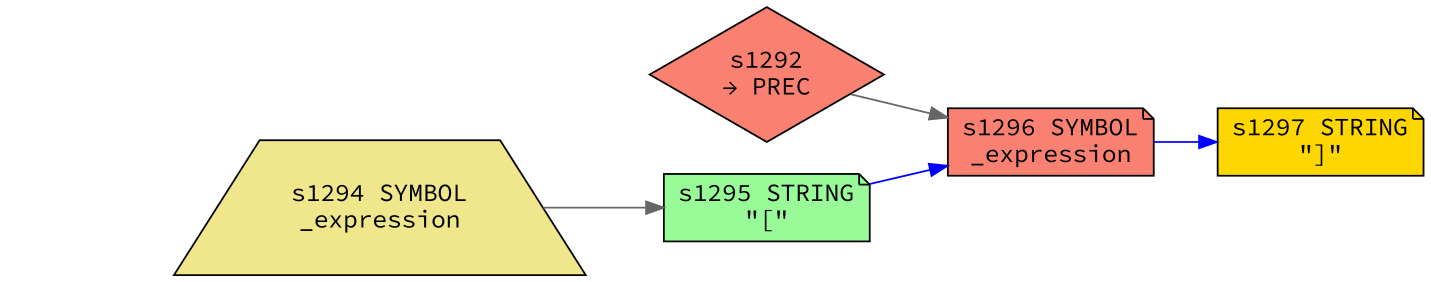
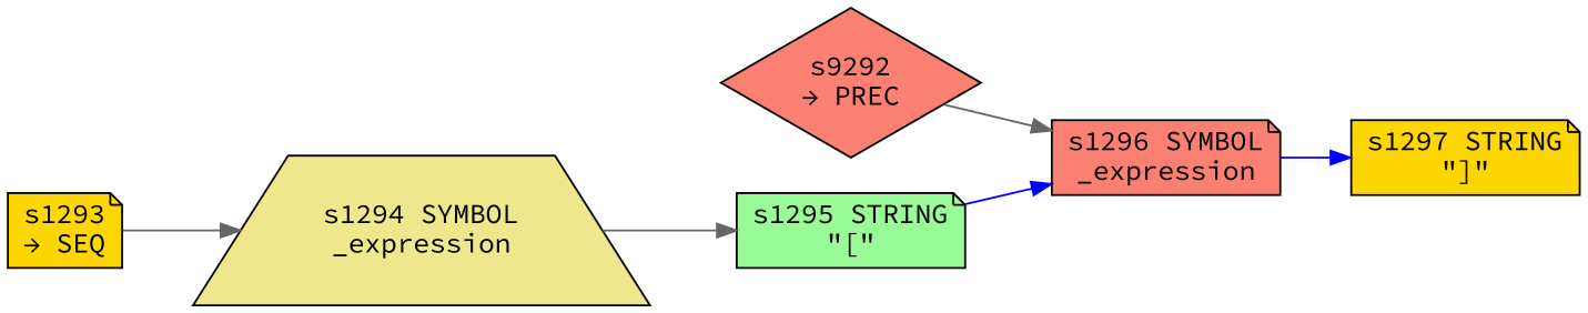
  digraph {
    fontname="Source Code Pro"
    rankdir=LR
    node [fillcolor=salmon fontname="Source Code Pro" shape=note style=filled]
    edge [color=gray40 fontname="Source Code Pro"]
-   n1 [fixedsize=false label="s1292\n&rarr; PREC" peripheries=1 shape=diamond]
+   n1 [fixedsize=false label="s9292\n&rarr; PREC" peripheries=1 shape=diamond]
    n2 [label="s1296 SYMBOL\n_expression"]
+   n3 [fillcolor=gold fixedsize=false label="s1293\n&rarr; SEQ" peripheries=1]
    n4 [fillcolor=khaki label="s1294 SYMBOL\n_expression" shape=trapezium]
    n5 [fillcolor=palegreen label="s1295 STRING\n\"[\""]
    n6 [fillcolor=gold label="s1297 STRING\n\"]\""]
    n1 -> n2
    n2 -> n6 [color=blue]
+   n3 -> n4
    n4 -> n5
    n5 -> n2 [color=blue]
  }
